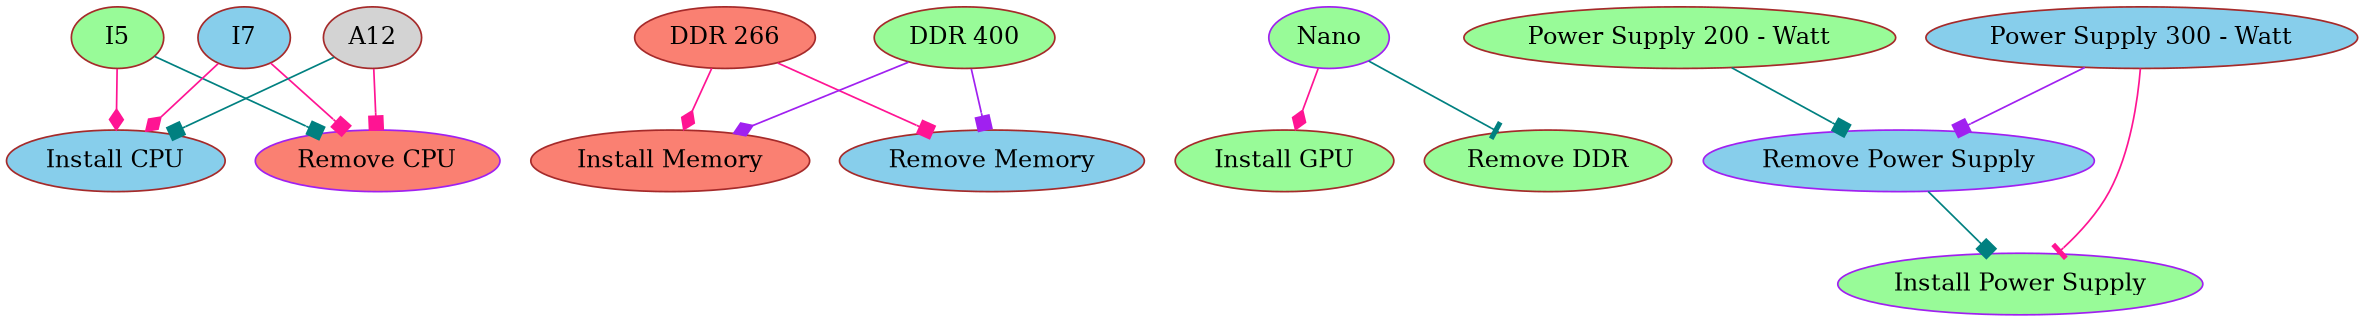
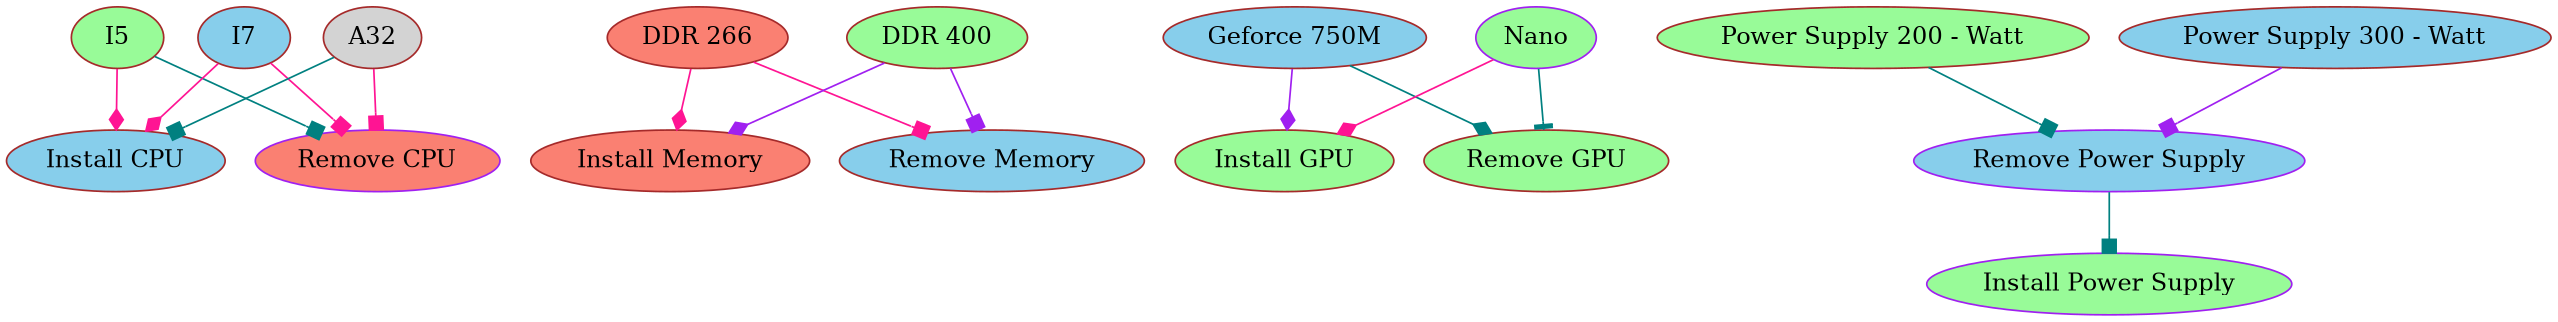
  digraph {
    node [color=brown fillcolor=palegreen style=filled]
    edge [arrowhead=box color=deeppink]
    "Install CPU" [fillcolor=skyblue]
    I5
    "Remove CPU" [color=purple fillcolor=salmon]
    I7 [fillcolor=skyblue]
-   A12 [fillcolor=lightgrey]
+   A12 [fillcolor=lightgrey label=A32]
    "DDR 266" [fillcolor=salmon]
    "Install Memory" [fillcolor=salmon]
    "Remove Memory" [fillcolor=skyblue]
    "DDR 400"
+   "Geforce 750M" [fillcolor=skyblue]
    "Install GPU"
-   "Remove GPU" [label="Remove DDR"]
+   "Remove GPU"
    Nano [color=purple]
    "Remove Power Supply" [color=purple fillcolor=skyblue]
    "Power Supply 200 - Watt"
    "Install Power Supply" [color=purple]
    "Power Supply 300 - Watt" [fillcolor=skyblue]
    I5 -> "Install CPU" [arrowhead=diamond]
    I5 -> "Remove CPU" [color=teal]
    I7 -> "Install CPU" [arrowhead=diamond]
    I7 -> "Remove CPU"
    A12 -> "Install CPU" [color=teal]
    A12 -> "Remove CPU"
    "DDR 266" -> "Install Memory" [arrowhead=diamond]
    "DDR 266" -> "Remove Memory"
    "DDR 400" -> "Install Memory" [arrowhead=diamond color=purple]
    "DDR 400" -> "Remove Memory" [color=purple]
+   "Geforce 750M" -> "Install GPU" [arrowhead=diamond color=purple]
+   "Geforce 750M" -> "Remove GPU" [arrowhead=diamond color=teal]
    Nano -> "Install GPU" [arrowhead=diamond]
    Nano -> "Remove GPU" [arrowhead=tee color=teal]
    "Remove Power Supply" -> "Install Power Supply" [color=teal]
    "Power Supply 200 - Watt" -> "Remove Power Supply" [color=teal]
    "Power Supply 300 - Watt" -> "Remove Power Supply" [color=purple]
-   "Power Supply 300 - Watt" -> "Install Power Supply" [arrowhead=tee]
  }
